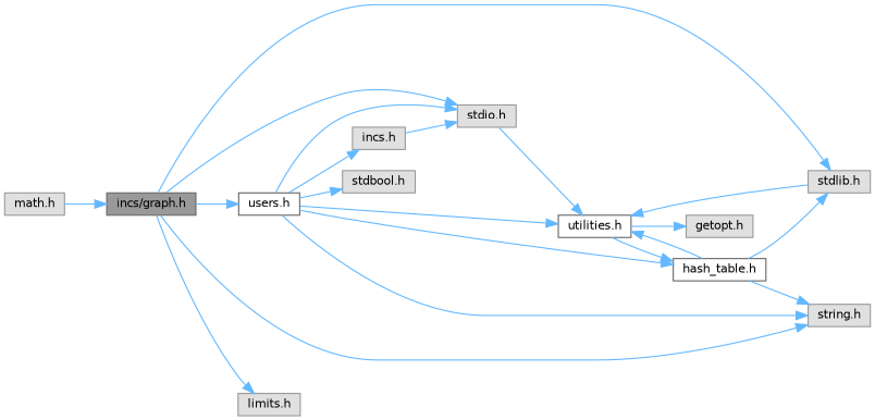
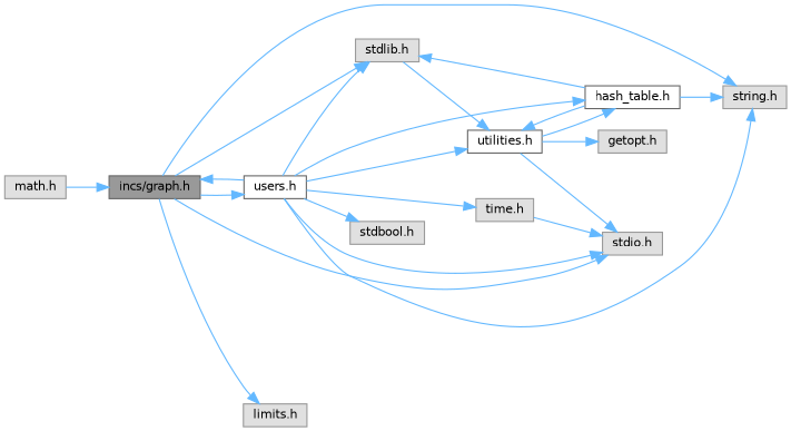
  digraph {
    rankdir=LR
    node [color=grey60 fillcolor="#E0E0E0" fontname=Helvetica fontsize=10 shape=box style=filled]
    edge [color=steelblue1 fontname=Helvetica fontsize=10 labelfontname=Helvetica labelfontsize=10 style=solid]
    n1 [color=gray40 fillcolor=grey60 fontcolor=black height=0.2 label="incs/graph.h" width=0.4]
    n2 [height=0.2 label="stdio.h" width=0.4]
    n3 [height=0.2 label="stdlib.h" width=0.4]
    n4 [height=0.2 label="string.h" width=0.4]
    n5 [height=0.2 label="limits.h" width=0.4]
    n6 [color=grey40 fillcolor=white height=0.2 label="users.h" width=0.4]
    n7 [color=grey40 fillcolor=white height=0.2 label="utilities.h" width=0.4]
    n8 [height=0.2 label="math.h" width=0.4]
-   n9 [height=0.2 label="incs.h" width=0.4]
+   n9 [height=0.2 label="time.h" width=0.4]
    n10 [height=0.2 label="stdbool.h" width=0.4]
    n11 [color=grey40 fillcolor=white height=0.2 label="hash_table.h" width=0.4]
    n12 [height=0.2 label="getopt.h" width=0.4]
    n1 -> n2
    n1 -> n3
    n1 -> n4
    n1 -> n5
    n1 -> n6
    n3 -> n7
+   n6 -> n1
    n6 -> n2
+   n6 -> n3
    n6 -> n4
    n6 -> n7
    n6 -> n9
    n6 -> n10
    n6 -> n11
-   n2 -> n7
+   n7 -> n2
    n7 -> n11
    n7 -> n12
    n8 -> n1
    n9 -> n2
    n11 -> n3
    n11 -> n4
    n11 -> n7
  }
